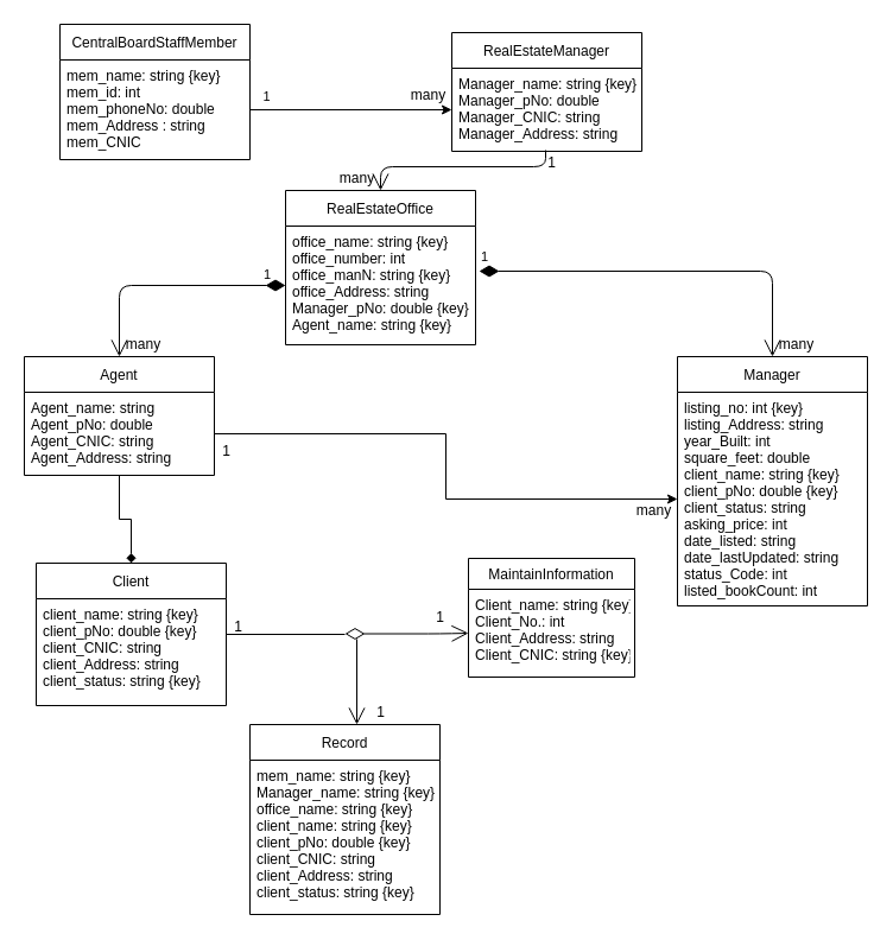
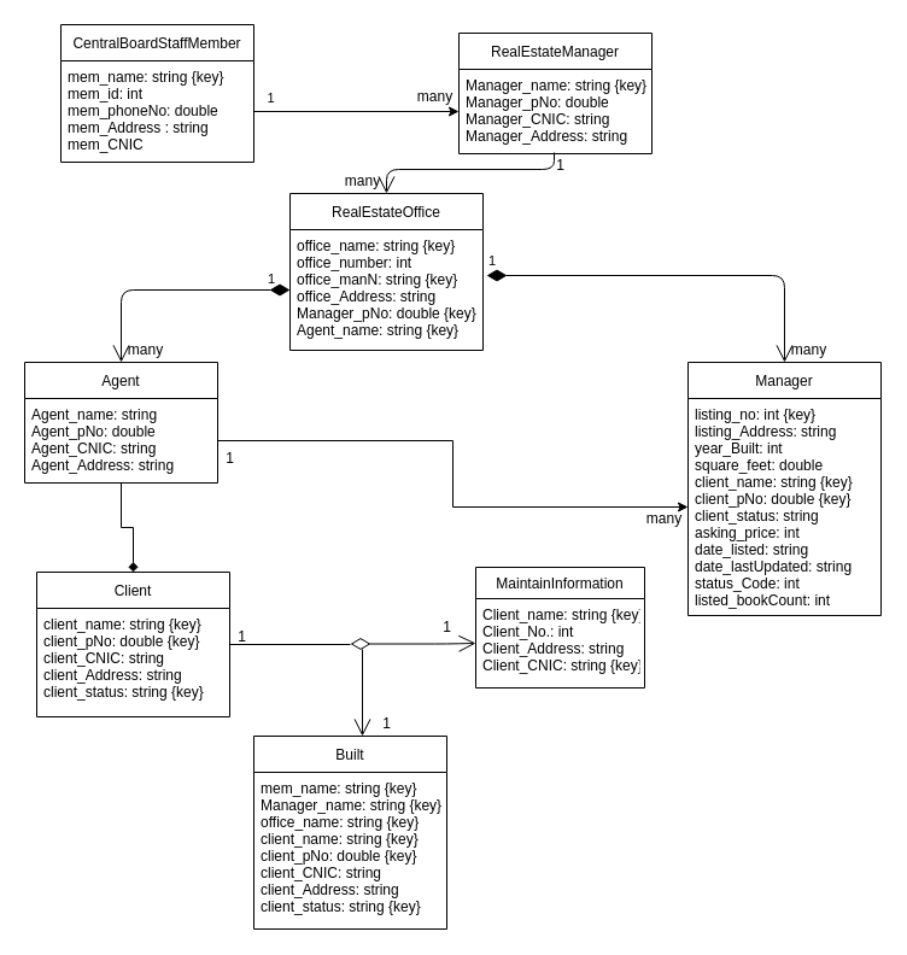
  <mxCell id="0" />
  <mxCell id="1" parent="0" />
  <mxCell id="2" value="CentralBoardStaffMember" style="swimlane;fontStyle=0;childLayout=stackLayout;horizontal=1;startSize=30;fillColor=none;horizontalStack=0;resizeParent=1;resizeParentMax=0;resizeLast=0;collapsible=1;marginBottom=0;" vertex="1" parent="1"><mxGeometry x="50" y="20" width="160" height="114" as="geometry" /></mxCell>
  <mxCell id="3" value="mem_name: string {key}&#10;mem_id: int&#10;mem_phoneNo: double&#10;mem_Address : string&#10;mem_CNIC" style="text;strokeColor=none;fillColor=none;align=left;verticalAlign=top;spacingLeft=4;spacingRight=4;overflow=hidden;rotatable=0;points=[[0,0.5],[1,0.5]];portConstraint=eastwest;" vertex="1" parent="2"><mxGeometry y="30" width="160" height="84" as="geometry" /></mxCell>
  <mxCell id="4" value="RealEstateOffice" style="swimlane;fontStyle=0;childLayout=stackLayout;horizontal=1;startSize=30;fillColor=none;horizontalStack=0;resizeParent=1;resizeParentMax=0;resizeLast=0;collapsible=1;marginBottom=0;" vertex="1" parent="1"><mxGeometry x="240" y="160" width="160" height="130" as="geometry" /></mxCell>
  <mxCell id="5" value="office_name: string {key}&#10;office_number: int&#10;office_manN: string {key}&#10;office_Address: string&#10;Manager_pNo: double {key}&#10;Agent_name: string {key}&#10;" style="text;strokeColor=none;fillColor=none;align=left;verticalAlign=top;spacingLeft=4;spacingRight=4;overflow=hidden;rotatable=0;points=[[0,0.5],[1,0.5]];portConstraint=eastwest;" vertex="1" parent="4"><mxGeometry y="30" width="160" height="100" as="geometry" /></mxCell>
  <mxCell id="6" value="RealEstateManager" style="swimlane;fontStyle=0;childLayout=stackLayout;horizontal=1;startSize=30;fillColor=none;horizontalStack=0;resizeParent=1;resizeParentMax=0;resizeLast=0;collapsible=1;marginBottom=0;" vertex="1" parent="1"><mxGeometry x="380" y="27" width="160" height="100" as="geometry" /></mxCell>
  <mxCell id="7" value="Manager_name: string {key}&#10;Manager_pNo: double&#10;Manager_CNIC: string&#10;Manager_Address: string" style="text;strokeColor=none;fillColor=none;align=left;verticalAlign=top;spacingLeft=4;spacingRight=4;overflow=hidden;rotatable=0;points=[[0,0.5],[1,0.5]];portConstraint=eastwest;" vertex="1" parent="6"><mxGeometry y="30" width="160" height="70" as="geometry" /></mxCell>
  <mxCell id="8" style="edgeStyle=orthogonalEdgeStyle;rounded=0;orthogonalLoop=1;jettySize=auto;html=1;exitX=0.5;exitY=1;exitDx=0;exitDy=0;entryX=0.5;entryY=0;entryDx=0;entryDy=0;endArrow=diamond;" edge="1" parent="1" source="9" target="11"><mxGeometry relative="1" as="geometry" /></mxCell>
  <mxCell id="9" value="Agent" style="swimlane;fontStyle=0;childLayout=stackLayout;horizontal=1;startSize=30;fillColor=none;horizontalStack=0;resizeParent=1;resizeParentMax=0;resizeLast=0;collapsible=1;marginBottom=0;" vertex="1" parent="1"><mxGeometry x="20" y="300" width="160" height="100" as="geometry" /></mxCell>
  <mxCell id="10" value="Agent_name: string&#10;Agent_pNo: double&#10;Agent_CNIC: string&#10;Agent_Address: string" style="text;strokeColor=none;fillColor=none;align=left;verticalAlign=top;spacingLeft=4;spacingRight=4;overflow=hidden;rotatable=0;points=[[0,0.5],[1,0.5]];portConstraint=eastwest;" vertex="1" parent="9"><mxGeometry y="30" width="160" height="70" as="geometry" /></mxCell>
  <mxCell id="11" value="Client" style="swimlane;fontStyle=0;childLayout=stackLayout;horizontal=1;startSize=30;fillColor=none;horizontalStack=0;resizeParent=1;resizeParentMax=0;resizeLast=0;collapsible=1;marginBottom=0;" vertex="1" parent="1"><mxGeometry x="30" y="474" width="160" height="120" as="geometry" /></mxCell>
  <mxCell id="12" value="client_name: string {key}&#10;client_pNo: double {key}&#10;client_CNIC: string&#10;client_Address: string&#10;client_status: string {key}" style="text;strokeColor=none;fillColor=none;align=left;verticalAlign=top;spacingLeft=4;spacingRight=4;overflow=hidden;rotatable=0;points=[[0,0.5],[1,0.5]];portConstraint=eastwest;" vertex="1" parent="11"><mxGeometry y="30" width="160" height="90" as="geometry" /></mxCell>
  <mxCell id="13" value="Manager" style="swimlane;fontStyle=0;childLayout=stackLayout;horizontal=1;startSize=30;fillColor=none;horizontalStack=0;resizeParent=1;resizeParentMax=0;resizeLast=0;collapsible=1;marginBottom=0;" vertex="1" parent="1"><mxGeometry x="570" y="300" width="160" height="210" as="geometry" /></mxCell>
  <mxCell id="14" value="listing_no: int {key}&#10;listing_Address: string&#10;year_Built: int&#10;square_feet: double&#10;client_name: string {key}&#10;client_pNo: double {key}&#10;client_status: string&#10;asking_price: int&#10;date_listed: string&#10;date_lastUpdated: string &#10;status_Code: int&#10;listed_bookCount: int" style="text;strokeColor=none;fillColor=none;align=left;verticalAlign=top;spacingLeft=4;spacingRight=4;overflow=hidden;rotatable=0;points=[[0,0.5],[1,0.5]];portConstraint=eastwest;" vertex="1" parent="13"><mxGeometry y="30" width="160" height="180" as="geometry" /></mxCell>
  <mxCell id="15" style="edgeStyle=orthogonalEdgeStyle;rounded=0;orthogonalLoop=1;jettySize=auto;html=1;exitX=1;exitY=0.5;exitDx=0;exitDy=0;entryX=0;entryY=0.5;entryDx=0;entryDy=0;" edge="1" parent="1" source="3" target="7"><mxGeometry relative="1" as="geometry"><mxPoint x="480" y="92" as="targetPoint" /></mxGeometry></mxCell>
  <mxCell id="16" value="1" style="edgeLabel;html=1;align=center;verticalAlign=middle;resizable=0;points=[];" vertex="1" connectable="0" parent="15"><mxGeometry x="-0.842" y="4" relative="1" as="geometry"><mxPoint y="-8" as="offset" /></mxGeometry></mxCell>
  <mxCell id="17" style="edgeStyle=orthogonalEdgeStyle;rounded=0;orthogonalLoop=1;jettySize=auto;html=1;exitX=1;exitY=0.5;exitDx=0;exitDy=0;entryX=0;entryY=0.5;entryDx=0;entryDy=0;" edge="1" parent="1" source="10" target="14"><mxGeometry relative="1" as="geometry"><mxPoint x="330" y="410" as="targetPoint" /></mxGeometry></mxCell>
  <mxCell id="18" value="1" style="endArrow=open;html=1;endSize=12;startArrow=diamondThin;startSize=14;startFill=1;edgeStyle=orthogonalEdgeStyle;align=left;verticalAlign=bottom;entryX=0.5;entryY=0;entryDx=0;entryDy=0;exitX=0;exitY=0.5;exitDx=0;exitDy=0;exitPerimeter=0;" edge="1" parent="1" source="5" target="9"><mxGeometry x="-0.8" relative="1" as="geometry"><mxPoint x="180" y="240" as="sourcePoint" /><mxPoint x="318" y="360" as="targetPoint" /><Array as="points"><mxPoint x="100" y="240" /></Array><mxPoint as="offset" /></mxGeometry></mxCell>
  <mxCell id="19" value="MaintainInformation" style="swimlane;fontStyle=0;childLayout=stackLayout;horizontal=1;startSize=26;fillColor=none;horizontalStack=0;resizeParent=1;resizeParentMax=0;resizeLast=0;collapsible=1;marginBottom=0;" vertex="1" parent="1"><mxGeometry x="394" y="470" width="140" height="100" as="geometry" /></mxCell>
  <mxCell id="20" value="Client_name: string {key}&#10;Client_No.: int&#10;Client_Address: string&#10;Client_CNIC: string {key}&#10;" style="text;strokeColor=none;fillColor=none;align=left;verticalAlign=top;spacingLeft=4;spacingRight=4;overflow=hidden;rotatable=0;points=[[0,0.5],[1,0.5]];portConstraint=eastwest;" vertex="1" parent="19"><mxGeometry y="26" width="140" height="74" as="geometry" /></mxCell>
  <mxCell id="21" value="" style="endArrow=open;endFill=1;endSize=12;html=1;" edge="1" parent="1"><mxGeometry width="160" relative="1" as="geometry"><mxPoint x="300" y="538" as="sourcePoint" /><mxPoint x="300" y="610" as="targetPoint" /></mxGeometry></mxCell>
  <mxCell id="22" value="" style="endArrow=open;html=1;endSize=12;startArrow=diamondThin;startSize=14;startFill=0;edgeStyle=orthogonalEdgeStyle;align=left;verticalAlign=bottom;entryX=0;entryY=0.5;entryDx=0;entryDy=0;" edge="1" parent="1" target="20"><mxGeometry x="0.8" y="90" relative="1" as="geometry"><mxPoint x="290" y="533.5" as="sourcePoint" /><mxPoint x="400" y="534" as="targetPoint" /><Array as="points"><mxPoint x="370" y="533" /></Array><mxPoint y="1" as="offset" /></mxGeometry></mxCell>
  <mxCell id="23" value="" style="line;strokeWidth=1;fillColor=none;align=left;verticalAlign=middle;spacingTop=-1;spacingLeft=3;spacingRight=3;rotatable=0;labelPosition=right;points=[];portConstraint=eastwest;" vertex="1" parent="1"><mxGeometry x="190" y="530" width="100" height="8" as="geometry" /></mxCell>
- <mxCell id="24" value="Record" style="swimlane;fontStyle=0;childLayout=stackLayout;horizontal=1;startSize=30;fillColor=none;horizontalStack=0;resizeParent=1;resizeParentMax=0;resizeLast=0;collapsible=1;marginBottom=0;" vertex="1" parent="1"><mxGeometry x="210" y="610" width="160" height="160" as="geometry" /></mxCell>
+ <mxCell id="24" value="Built" style="swimlane;fontStyle=0;childLayout=stackLayout;horizontal=1;startSize=30;fillColor=none;horizontalStack=0;resizeParent=1;resizeParentMax=0;resizeLast=0;collapsible=1;marginBottom=0;" vertex="1" parent="1"><mxGeometry x="210" y="610" width="160" height="160" as="geometry" /></mxCell>
  <mxCell id="25" value="mem_name: string {key}&#10;Manager_name: string {key}&#10;office_name: string {key}&#10;client_name: string {key}&#10;client_pNo: double {key}&#10;client_CNIC: string&#10;client_Address: string&#10;client_status: string {key}" style="text;strokeColor=none;fillColor=none;align=left;verticalAlign=top;spacingLeft=4;spacingRight=4;overflow=hidden;rotatable=0;points=[[0,0.5],[1,0.5]];portConstraint=eastwest;" vertex="1" parent="24"><mxGeometry y="30" width="160" height="130" as="geometry" /></mxCell>
  <mxCell id="26" value="" style="endArrow=open;endFill=1;endSize=12;html=1;exitX=0.494;exitY=0.986;exitDx=0;exitDy=0;exitPerimeter=0;entryX=0.5;entryY=0;entryDx=0;entryDy=0;" edge="1" parent="1" source="7" target="4"><mxGeometry width="160" relative="1" as="geometry"><mxPoint x="280" y="210" as="sourcePoint" /><mxPoint x="440" y="210" as="targetPoint" /><Array as="points"><mxPoint x="459" y="140" /><mxPoint x="320" y="140" /></Array></mxGeometry></mxCell>
  <mxCell id="27" value="many" style="text;html=1;align=center;verticalAlign=middle;resizable=0;points=[];autosize=1;strokeColor=none;fillColor=none;" vertex="1" parent="1"><mxGeometry x="340" y="70" width="40" height="20" as="geometry" /></mxCell>
  <mxCell id="28" value="1" style="text;html=1;align=center;verticalAlign=middle;resizable=0;points=[];autosize=1;strokeColor=none;fillColor=none;" vertex="1" parent="1"><mxGeometry x="454" y="127" width="20" height="20" as="geometry" /></mxCell>
  <mxCell id="29" value="many" style="text;html=1;align=center;verticalAlign=middle;resizable=0;points=[];autosize=1;strokeColor=none;fillColor=none;" vertex="1" parent="1"><mxGeometry x="280" y="140" width="40" height="20" as="geometry" /></mxCell>
  <mxCell id="30" value="many" style="text;html=1;align=center;verticalAlign=middle;resizable=0;points=[];autosize=1;strokeColor=none;fillColor=none;" vertex="1" parent="1"><mxGeometry x="100" y="280" width="40" height="20" as="geometry" /></mxCell>
  <mxCell id="31" value="1" style="endArrow=open;html=1;endSize=12;startArrow=diamondThin;startSize=14;startFill=1;edgeStyle=orthogonalEdgeStyle;align=left;verticalAlign=bottom;exitX=1.019;exitY=0.38;exitDx=0;exitDy=0;exitPerimeter=0;entryX=0.5;entryY=0;entryDx=0;entryDy=0;" edge="1" parent="1" source="5" target="13"><mxGeometry x="-1" y="3" relative="1" as="geometry"><mxPoint x="280" y="420" as="sourcePoint" /><mxPoint x="440" y="420" as="targetPoint" /></mxGeometry></mxCell>
  <mxCell id="32" value="many" style="text;html=1;align=center;verticalAlign=middle;resizable=0;points=[];autosize=1;strokeColor=none;fillColor=none;" vertex="1" parent="1"><mxGeometry x="650" y="280" width="40" height="20" as="geometry" /></mxCell>
  <mxCell id="33" value="1" style="text;html=1;align=center;verticalAlign=middle;resizable=0;points=[];autosize=1;strokeColor=none;fillColor=none;" vertex="1" parent="1"><mxGeometry x="180" y="370" width="20" height="20" as="geometry" /></mxCell>
  <mxCell id="34" value="many" style="text;html=1;align=center;verticalAlign=middle;resizable=0;points=[];autosize=1;strokeColor=none;fillColor=none;" vertex="1" parent="1"><mxGeometry x="530" y="420" width="40" height="20" as="geometry" /></mxCell>
  <mxCell id="35" value="1" style="text;html=1;align=center;verticalAlign=middle;resizable=0;points=[];autosize=1;strokeColor=none;fillColor=none;" vertex="1" parent="1"><mxGeometry x="190" y="518" width="20" height="20" as="geometry" /></mxCell>
  <mxCell id="36" value="1" style="text;html=1;align=center;verticalAlign=middle;resizable=0;points=[];autosize=1;strokeColor=none;fillColor=none;" vertex="1" parent="1"><mxGeometry x="360" y="510" width="20" height="20" as="geometry" /></mxCell>
  <mxCell id="37" value="1" style="text;html=1;align=center;verticalAlign=middle;resizable=0;points=[];autosize=1;strokeColor=none;fillColor=none;" vertex="1" parent="1"><mxGeometry x="310" y="590" width="20" height="20" as="geometry" /></mxCell>
